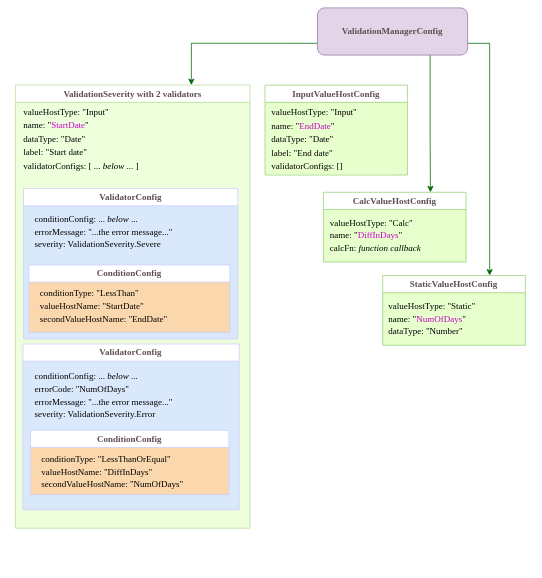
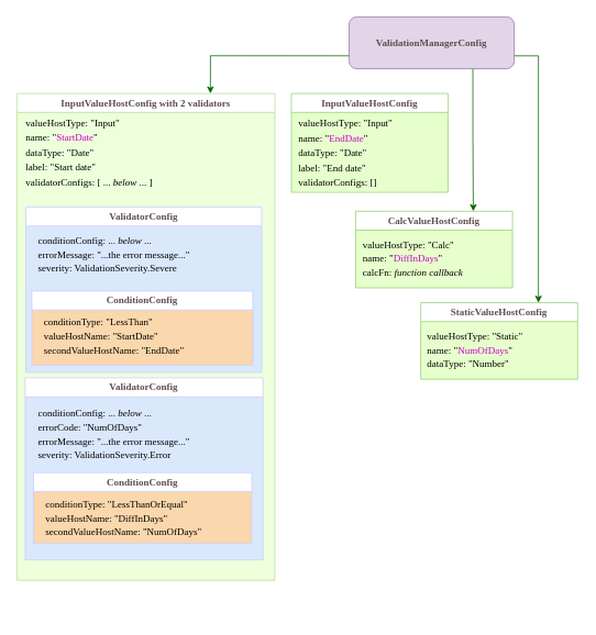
  <mxCell id="0" />
  <mxCell id="1" parent="0" />
  <mxCell id="2" style="edgeStyle=orthogonalEdgeStyle;rounded=0;orthogonalLoop=1;jettySize=auto;html=1;exitX=0;exitY=0.75;exitDx=0;exitDy=0;entryX=0.75;entryY=0;entryDx=0;entryDy=0;strokeColor=#006600;" edge="1" parent="1" source="5" target="6"><mxGeometry relative="1" as="geometry" /></mxCell>
  <mxCell id="3" style="edgeStyle=orthogonalEdgeStyle;rounded=0;orthogonalLoop=1;jettySize=auto;html=1;exitX=0.75;exitY=1;exitDx=0;exitDy=0;entryX=0.75;entryY=0;entryDx=0;entryDy=0;strokeColor=#006600;" edge="1" parent="1" source="5" target="16"><mxGeometry relative="1" as="geometry" /></mxCell>
  <mxCell id="4" style="edgeStyle=orthogonalEdgeStyle;rounded=0;orthogonalLoop=1;jettySize=auto;html=1;exitX=1;exitY=0.75;exitDx=0;exitDy=0;entryX=0.75;entryY=0;entryDx=0;entryDy=0;strokeColor=#006600;" edge="1" parent="1" source="5" target="18"><mxGeometry relative="1" as="geometry" /></mxCell>
- <mxCell id="5" value="&lt;b&gt;&lt;font color=&quot;#5e4e4e&quot;&gt;ValidationManagerConfig&lt;/font&gt;&lt;/b&gt;&lt;font face=&quot;Lucida Console&quot;&gt;&lt;br&gt;&lt;/font&gt;" style="whiteSpace=wrap;html=1;rounded=1;comic=0;labelBackgroundColor=none;strokeWidth=1;fontFamily=Verdana;fontSize=12;align=center;fillColor=#e1d5e7;strokeColor=#9673a6;" vertex="1" parent="1"><mxGeometry x="423" y="10" width="200.25" height="63" as="geometry" /></mxCell>
- <mxCell id="6" value="&lt;font face=&quot;Verdana&quot; color=&quot;#5e4e4e&quot;&gt;ValidationSeverity with 2 validators&lt;/font&gt;" style="swimlane;whiteSpace=wrap;html=1;strokeColor=#97D077;fontColor=#006600;collapsible=0;opacity=70;swimlaneFillColor=#E6FFCC;" vertex="1" parent="1"><mxGeometry x="20" y="113" width="313" height="591.08" as="geometry" /></mxCell>
+ <mxCell id="5" value="&lt;b&gt;&lt;font color=&quot;#5e4e4e&quot;&gt;ValidationManagerConfig&lt;/font&gt;&lt;/b&gt;&lt;font face=&quot;Lucida Console&quot;&gt;&lt;br&gt;&lt;/font&gt;" style="whiteSpace=wrap;html=1;rounded=1;comic=0;labelBackgroundColor=none;strokeWidth=1;fontFamily=Verdana;fontSize=12;align=center;fillColor=#e1d5e7;strokeColor=#9673a6;" vertex="1" parent="1"><mxGeometry x="423" y="20" width="200.25" height="63" as="geometry" /></mxCell>
+ <mxCell id="6" value="&lt;font face=&quot;Verdana&quot; color=&quot;#5e4e4e&quot;&gt;InputValueHostConfig with 2 validators&lt;/font&gt;" style="swimlane;whiteSpace=wrap;html=1;strokeColor=#97D077;fontColor=#006600;collapsible=0;opacity=70;swimlaneFillColor=#E6FFCC;" vertex="1" parent="1"><mxGeometry x="20" y="113" width="313" height="591.08" as="geometry" /></mxCell>
  <mxCell id="7" value="&lt;font face=&quot;Verdana&quot;&gt;ValidatorConfig&lt;/font&gt;" style="swimlane;horizontal=0;whiteSpace=wrap;html=1;rotation=90;strokeColor=#CCCCFF;fontColor=#5E4E4E;collapsible=0;container=0;noLabel=0;swimlaneFillColor=#DAE8FC;" vertex="1" parent="6"><mxGeometry x="43.82" y="311.62" width="221" height="288.46" as="geometry" /></mxCell>
  <mxCell id="8" value="&lt;p style=&quot;line-height: 140%;&quot;&gt;&lt;font face=&quot;Verdana&quot;&gt;conditionConfig: ... &lt;i&gt;below &lt;/i&gt;...&lt;br&gt;&lt;/font&gt;&lt;span style=&quot;background-color: initial;&quot;&gt;errorCode: &quot;NumOfDays&quot;&lt;br&gt;&lt;/span&gt;&lt;span style=&quot;background-color: initial;&quot;&gt;errorMessage: &quot;...the error message...&quot;&lt;br&gt;&lt;/span&gt;&lt;span style=&quot;background-color: initial;&quot;&gt;severity: ValidationSeverity.Error&lt;/span&gt;&lt;/p&gt;" style="whiteSpace=wrap;html=1;rounded=0;shadow=0;comic=0;labelBackgroundColor=none;strokeWidth=1;fontFamily=Verdana;fontSize=12;align=left;rotation=0;fillColor=none;strokeColor=none;container=0;spacing=4;expand=1;" vertex="1" parent="7"><mxGeometry x="-22" y="65" width="251" height="75" as="geometry" /></mxCell>
  <mxCell id="9" value="&lt;font face=&quot;Verdana&quot;&gt;ValidatorConfig&lt;/font&gt;" style="swimlane;horizontal=0;whiteSpace=wrap;html=1;rotation=90;strokeColor=#CCCCFF;fontColor=#5E4E4E;collapsible=0;container=0;noLabel=0;swimlaneFillColor=#DAE8FC;" vertex="1" parent="6"><mxGeometry x="53.54" y="95.34" width="200.68" height="286" as="geometry" /></mxCell>
  <mxCell id="10" value="&lt;p style=&quot;line-height: 140%;&quot;&gt;&lt;font face=&quot;Verdana&quot;&gt;conditionConfig: ... &lt;i&gt;below &lt;/i&gt;...&lt;br&gt;errorMessage: &quot;...the error message...&quot;&lt;br&gt;severity: ValidationSeverity.Severe&lt;/font&gt;&lt;/p&gt;" style="whiteSpace=wrap;html=1;rounded=0;shadow=0;comic=0;labelBackgroundColor=none;strokeWidth=1;fontFamily=Verdana;fontSize=12;align=left;rotation=0;fillColor=none;strokeColor=none;container=0;spacing=4;expand=1;" vertex="1" parent="9"><mxGeometry x="-31.935" y="76.87" width="260.93" height="48.5" as="geometry" /></mxCell>
  <mxCell id="11" value="&lt;font face=&quot;Verdana&quot;&gt;ConditionConfig&lt;/font&gt;" style="swimlane;horizontal=0;whiteSpace=wrap;html=1;rotation=90;strokeColor=#CCCCFF;collapsible=0;fontColor=#5E4E4E;container=0;swimlaneFillColor=#FAD7AC;swimlaneLine=1;shadow=0;" vertex="1" parent="9"><mxGeometry x="53.63" y="55.57" width="90" height="268" as="geometry" /></mxCell>
  <mxCell id="12" value="&lt;p style=&quot;line-height: 140%;&quot;&gt;conditionType: &quot;LessThan&quot;&lt;br&gt;valueHostName: &quot;StartDate&quot;&lt;br&gt;secondValueHostName: &quot;EndDate&quot;&lt;br&gt;&lt;/p&gt;" style="whiteSpace=wrap;html=1;rotation=0;fillColor=none;strokeColor=none;rounded=0;container=0;spacing=4;align=left;fontFamily=Verdana;" vertex="1" parent="11"><mxGeometry x="-78.5" y="112.48" width="232.8" height="62.5" as="geometry" /></mxCell>
  <mxCell id="13" value="&lt;p style=&quot;line-height: 150%;&quot;&gt;&lt;font face=&quot;Verdana&quot;&gt;valueHostType: &quot;Input&quot;&lt;br&gt;name: &quot;&lt;font style=&quot;&quot; color=&quot;#cc00cc&quot;&gt;StartDate&lt;/font&gt;&quot;&lt;br&gt;dataType: &quot;Date&quot;&lt;br&gt;label: &quot;Start date&quot;&lt;br&gt;validatorConfigs: [ ... &lt;i&gt;below &lt;/i&gt;... ]&lt;br&gt;&lt;/font&gt;&lt;/p&gt;" style="rounded=0;whiteSpace=wrap;html=1;shadow=0;comic=0;labelBackgroundColor=none;strokeWidth=1;fontFamily=Verdana;fontSize=12;align=left;fillColor=none;strokeColor=none;spacing=4;" vertex="1" parent="6"><mxGeometry x="7" y="26" width="309" height="90" as="geometry" /></mxCell>
  <mxCell id="14" value="&lt;font&gt;InputValueHostConfig&lt;/font&gt;" style="swimlane;whiteSpace=wrap;html=1;strokeColor=#97D077;collapsible=0;fontColor=#5E4E4E;fontFamily=Verdana;fillColor=default;swimlaneFillColor=#E6FFCC;" vertex="1" parent="1"><mxGeometry x="353" y="113" width="190" height="120" as="geometry" /></mxCell>
  <mxCell id="15" value="&lt;p style=&quot;line-height: 150%;&quot;&gt;&lt;span style=&quot;background-color: initial;&quot;&gt;valueHostType&lt;/span&gt;&lt;font face=&quot;Verdana&quot;&gt;&lt;font style=&quot;font-size: 12px;&quot;&gt;&lt;font style=&quot;border-color: var(--border-color);&quot;&gt;: &quot;Input&quot;&lt;br style=&quot;border-color: var(--border-color);&quot;&gt;name: &quot;&lt;font style=&quot;&quot; color=&quot;#cc00cc&quot;&gt;End&lt;font style=&quot;border-color: var(--border-color);&quot;&gt;Date&lt;/font&gt;&lt;/font&gt;&quot;&lt;br style=&quot;border-color: var(--border-color);&quot;&gt;dataType: &quot;Date&quot;&lt;br style=&quot;border-color: var(--border-color);&quot;&gt;&lt;/font&gt;label: &quot;End date&quot;&lt;br&gt;&lt;/font&gt;validatorConfigs: []&lt;/font&gt;&lt;/p&gt;" style="rounded=0;whiteSpace=wrap;html=1;shadow=0;comic=0;labelBackgroundColor=none;strokeWidth=1;fontFamily=Verdana;fontSize=12;align=left;fillColor=#E6FFCC;strokeColor=none;spacing=4;" vertex="1" parent="14"><mxGeometry x="4.5" y="25" width="166.5" height="94" as="geometry" /></mxCell>
  <mxCell id="16" value="&lt;font face=&quot;Verdana&quot;&gt;CalcValueHostConfig&lt;/font&gt;" style="swimlane;whiteSpace=wrap;html=1;startSize=23;strokeColor=#97D077;fontColor=#5E4E4E;collapsible=0;swimlaneFillColor=#E6FFCC;" vertex="1" parent="1"><mxGeometry x="431" y="256" width="190.25" height="93.02" as="geometry" /></mxCell>
  <mxCell id="17" value="&lt;p style=&quot;line-height: 140%;&quot;&gt;&lt;span style=&quot;background-color: initial;&quot;&gt;valueHostType&lt;/span&gt;&lt;font face=&quot;Verdana&quot;&gt;: &quot;Calc&quot;&lt;br&gt;name: &quot;&lt;font color=&quot;#cc00cc&quot;&gt;DiffInDays&lt;/font&gt;&quot;&lt;br&gt;calcFn: &lt;i&gt;function callback&lt;/i&gt;&lt;/font&gt;&lt;font face=&quot;Lucida Console&quot;&gt;&lt;br&gt;&lt;/font&gt;&lt;/p&gt;" style="rounded=0;html=1;shadow=0;comic=0;labelBackgroundColor=none;strokeWidth=1;fontFamily=Verdana;fontSize=12;align=left;fillColor=none;strokeColor=none;spacing=4;whiteSpace=wrap;verticalAlign=middle;" vertex="1" parent="16"><mxGeometry x="5" y="23.02" width="163" height="70" as="geometry" /></mxCell>
  <mxCell id="18" value="&lt;font face=&quot;Verdana&quot;&gt;StaticValueHostConfig&lt;/font&gt;" style="swimlane;whiteSpace=wrap;html=1;strokeColor=#97D077;swimlaneLine=1;fontColor=#5E4E4E;collapsible=0;swimlaneFillColor=#E6FFCC;" vertex="1" parent="1"><mxGeometry x="510" y="367" width="190.25" height="93" as="geometry"><mxRectangle x="587" y="30" width="150" height="30" as="alternateBounds" /></mxGeometry></mxCell>
  <mxCell id="19" value="&lt;p style=&quot;line-height: 140%;&quot;&gt;&lt;span style=&quot;background-color: initial;&quot;&gt;valueHostType&lt;/span&gt;&lt;font face=&quot;Verdana&quot;&gt;: &quot;Static&quot;&lt;br&gt;name: &quot;&lt;font color=&quot;#cc00cc&quot;&gt;NumOfDays&lt;/font&gt;&quot;&lt;br&gt;dataType: &quot;Number&quot;&lt;/font&gt;&lt;/p&gt;" style="rounded=0;whiteSpace=wrap;html=1;shadow=0;comic=0;labelBackgroundColor=none;strokeWidth=1;fontFamily=Verdana;fontSize=12;align=left;fillColor=none;strokeColor=none;spacing=4;" vertex="1" parent="18"><mxGeometry x="4" y="23" width="178" height="70" as="geometry" /></mxCell>
  <mxCell id="20" value="&lt;font face=&quot;Verdana&quot;&gt;ConditionConfig&lt;/font&gt;" style="swimlane;horizontal=0;whiteSpace=wrap;html=1;rotation=90;strokeColor=#CCCCFF;collapsible=0;fontColor=#5E4E4E;container=0;swimlaneFillColor=#FAD7AC;" vertex="1" parent="1"><mxGeometry x="129.5" y="484" width="86" height="264.69" as="geometry" /></mxCell>
  <mxCell id="21" value="&lt;p style=&quot;line-height: 140%;&quot;&gt;&lt;span style=&quot;background-color: initial;&quot;&gt;conditionType&lt;/span&gt;: &quot;LessThanOrEqual&quot;&lt;br&gt;valueHostName: &quot;DiffInDays&quot;&lt;br&gt;secondValueHostName: &quot;NumOfDays&quot;&lt;/p&gt;" style="whiteSpace=wrap;html=1;rotation=0;fillColor=none;strokeColor=none;rounded=0;container=0;spacing=4;align=left;fontFamily=Verdana;" vertex="1" parent="20"><mxGeometry x="-78.02" y="113.43" width="240.8" height="62.5" as="geometry" /></mxCell>
